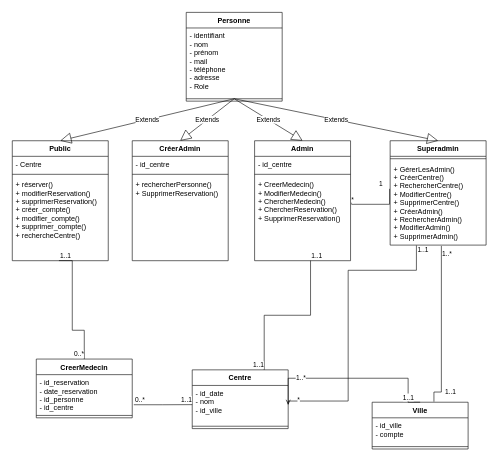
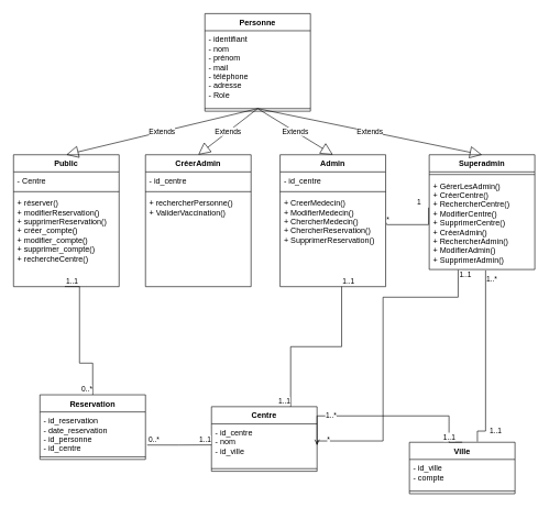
  <mxCell id="0" />
  <mxCell id="1" parent="0" />
  <mxCell id="2" value="Centre" style="swimlane;fontStyle=1;align=center;verticalAlign=top;childLayout=stackLayout;horizontal=1;startSize=26;horizontalStack=0;resizeParent=1;resizeParentMax=0;resizeLast=0;collapsible=1;marginBottom=0;" vertex="1" parent="1"><mxGeometry x="320" y="616" width="160" height="98" as="geometry" /></mxCell>
- <mxCell id="3" value="- id_date&#10;- nom&#10;- id_ville" style="text;strokeColor=none;fillColor=none;align=left;verticalAlign=top;spacingLeft=4;spacingRight=4;overflow=hidden;rotatable=0;points=[[0,0.5],[1,0.5]];portConstraint=eastwest;" vertex="1" parent="2"><mxGeometry y="26" width="160" height="64" as="geometry" /></mxCell>
+ <mxCell id="3" value="- id_centre&#10;- nom&#10;- id_ville" style="text;strokeColor=none;fillColor=none;align=left;verticalAlign=top;spacingLeft=4;spacingRight=4;overflow=hidden;rotatable=0;points=[[0,0.5],[1,0.5]];portConstraint=eastwest;" vertex="1" parent="2"><mxGeometry y="26" width="160" height="64" as="geometry" /></mxCell>
  <mxCell id="4" value="" style="line;strokeWidth=1;fillColor=none;align=left;verticalAlign=middle;spacingTop=-1;spacingLeft=3;spacingRight=3;rotatable=0;labelPosition=right;points=[];portConstraint=eastwest;strokeColor=inherit;" vertex="1" parent="2"><mxGeometry y="90" width="160" height="8" as="geometry" /></mxCell>
  <mxCell id="5" value="Personne" style="swimlane;fontStyle=1;align=center;verticalAlign=top;childLayout=stackLayout;horizontal=1;startSize=26;horizontalStack=0;resizeParent=1;resizeParentMax=0;resizeLast=0;collapsible=1;marginBottom=0;" vertex="1" parent="1"><mxGeometry x="310" y="20" width="160" height="148" as="geometry" /></mxCell>
  <mxCell id="6" value="- identifiant&#10;- nom&#10;- prénom&#10;- mail&#10;- téléphone&#10;- adresse&#10;- Role" style="text;strokeColor=none;fillColor=none;align=left;verticalAlign=top;spacingLeft=4;spacingRight=4;overflow=hidden;rotatable=0;points=[[0,0.5],[1,0.5]];portConstraint=eastwest;" vertex="1" parent="5"><mxGeometry y="26" width="160" height="114" as="geometry" /></mxCell>
  <mxCell id="7" value="" style="line;strokeWidth=1;fillColor=none;align=left;verticalAlign=middle;spacingTop=-1;spacingLeft=3;spacingRight=3;rotatable=0;labelPosition=right;points=[];portConstraint=eastwest;strokeColor=inherit;" vertex="1" parent="5"><mxGeometry y="140" width="160" height="8" as="geometry" /></mxCell>
  <mxCell id="8" value="Ville" style="swimlane;fontStyle=1;align=center;verticalAlign=top;childLayout=stackLayout;horizontal=1;startSize=26;horizontalStack=0;resizeParent=1;resizeParentMax=0;resizeLast=0;collapsible=1;marginBottom=0;" vertex="1" parent="1"><mxGeometry x="620" y="670" width="160" height="78" as="geometry" /></mxCell>
  <mxCell id="9" value="- id_ville&#10;- compte" style="text;strokeColor=none;fillColor=none;align=left;verticalAlign=top;spacingLeft=4;spacingRight=4;overflow=hidden;rotatable=0;points=[[0,0.5],[1,0.5]];portConstraint=eastwest;" vertex="1" parent="8"><mxGeometry y="26" width="160" height="44" as="geometry" /></mxCell>
  <mxCell id="10" value="" style="line;strokeWidth=1;fillColor=none;align=left;verticalAlign=middle;spacingTop=-1;spacingLeft=3;spacingRight=3;rotatable=0;labelPosition=right;points=[];portConstraint=eastwest;strokeColor=inherit;" vertex="1" parent="8"><mxGeometry y="70" width="160" height="8" as="geometry" /></mxCell>
  <mxCell id="11" value="Public" style="swimlane;fontStyle=1;align=center;verticalAlign=top;childLayout=stackLayout;horizontal=1;startSize=26;horizontalStack=0;resizeParent=1;resizeParentMax=0;resizeLast=0;collapsible=1;marginBottom=0;" vertex="1" parent="1"><mxGeometry x="20" y="234" width="160" height="200" as="geometry" /></mxCell>
  <mxCell id="12" value="- Centre&#10;" style="text;strokeColor=none;fillColor=none;align=left;verticalAlign=top;spacingLeft=4;spacingRight=4;overflow=hidden;rotatable=0;points=[[0,0.5],[1,0.5]];portConstraint=eastwest;" vertex="1" parent="11"><mxGeometry y="26" width="160" height="26" as="geometry" /></mxCell>
  <mxCell id="13" value="" style="line;strokeWidth=1;fillColor=none;align=left;verticalAlign=middle;spacingTop=-1;spacingLeft=3;spacingRight=3;rotatable=0;labelPosition=right;points=[];portConstraint=eastwest;strokeColor=inherit;" vertex="1" parent="11"><mxGeometry y="52" width="160" height="8" as="geometry" /></mxCell>
  <mxCell id="14" value="+ réserver()&#10;+ modifierReservation()&#10;+ supprimerReservation()&#10;+ créer_compte()&#10;+ modifier_compte()&#10;+ supprimer_compte()&#10;+ rechercheCentre()&#10;" style="text;strokeColor=none;fillColor=none;align=left;verticalAlign=top;spacingLeft=4;spacingRight=4;overflow=hidden;rotatable=0;points=[[0,0.5],[1,0.5]];portConstraint=eastwest;" vertex="1" parent="11"><mxGeometry y="60" width="160" height="140" as="geometry" /></mxCell>
  <mxCell id="15" value="Extends" style="endArrow=block;endSize=16;endFill=0;html=1;rounded=0;entryX=0.5;entryY=0;entryDx=0;entryDy=0;" edge="1" parent="1" target="11"><mxGeometry width="160" relative="1" as="geometry"><mxPoint x="390" y="164" as="sourcePoint" /><mxPoint x="240" y="184" as="targetPoint" /></mxGeometry></mxCell>
  <mxCell id="16" value="CréerAdmin" style="swimlane;fontStyle=1;align=center;verticalAlign=top;childLayout=stackLayout;horizontal=1;startSize=26;horizontalStack=0;resizeParent=1;resizeParentMax=0;resizeLast=0;collapsible=1;marginBottom=0;" vertex="1" parent="1"><mxGeometry x="220" y="234" width="160" height="200" as="geometry" /></mxCell>
  <mxCell id="17" value="- id_centre" style="text;strokeColor=none;fillColor=none;align=left;verticalAlign=top;spacingLeft=4;spacingRight=4;overflow=hidden;rotatable=0;points=[[0,0.5],[1,0.5]];portConstraint=eastwest;" vertex="1" parent="16"><mxGeometry y="26" width="160" height="26" as="geometry" /></mxCell>
  <mxCell id="18" value="" style="line;strokeWidth=1;fillColor=none;align=left;verticalAlign=middle;spacingTop=-1;spacingLeft=3;spacingRight=3;rotatable=0;labelPosition=right;points=[];portConstraint=eastwest;strokeColor=inherit;" vertex="1" parent="16"><mxGeometry y="52" width="160" height="8" as="geometry" /></mxCell>
- <mxCell id="19" value="+ rechercherPersonne()&#10;+ SupprimerReservation()" style="text;strokeColor=none;fillColor=none;align=left;verticalAlign=top;spacingLeft=4;spacingRight=4;overflow=hidden;rotatable=0;points=[[0,0.5],[1,0.5]];portConstraint=eastwest;" vertex="1" parent="16"><mxGeometry y="60" width="160" height="140" as="geometry" /></mxCell>
+ <mxCell id="19" value="+ rechercherPersonne()&#10;+ ValiderVaccination()" style="text;strokeColor=none;fillColor=none;align=left;verticalAlign=top;spacingLeft=4;spacingRight=4;overflow=hidden;rotatable=0;points=[[0,0.5],[1,0.5]];portConstraint=eastwest;" vertex="1" parent="16"><mxGeometry y="60" width="160" height="140" as="geometry" /></mxCell>
  <mxCell id="20" value="Admin" style="swimlane;fontStyle=1;align=center;verticalAlign=top;childLayout=stackLayout;horizontal=1;startSize=26;horizontalStack=0;resizeParent=1;resizeParentMax=0;resizeLast=0;collapsible=1;marginBottom=0;" vertex="1" parent="1"><mxGeometry x="424" y="234" width="160" height="200" as="geometry" /></mxCell>
  <mxCell id="21" value="- id_centre" style="text;strokeColor=none;fillColor=none;align=left;verticalAlign=top;spacingLeft=4;spacingRight=4;overflow=hidden;rotatable=0;points=[[0,0.5],[1,0.5]];portConstraint=eastwest;" vertex="1" parent="20"><mxGeometry y="26" width="160" height="26" as="geometry" /></mxCell>
  <mxCell id="22" value="" style="line;strokeWidth=1;fillColor=none;align=left;verticalAlign=middle;spacingTop=-1;spacingLeft=3;spacingRight=3;rotatable=0;labelPosition=right;points=[];portConstraint=eastwest;strokeColor=inherit;" vertex="1" parent="20"><mxGeometry y="52" width="160" height="8" as="geometry" /></mxCell>
  <mxCell id="23" value="+ CreerMedecin()&#10;+ ModifierMedecin()&#10;+ ChercherMedecin()&#10;+ ChercherReservation()&#10;+ SupprimerReservation()" style="text;strokeColor=none;fillColor=none;align=left;verticalAlign=top;spacingLeft=4;spacingRight=4;overflow=hidden;rotatable=0;points=[[0,0.5],[1,0.5]];portConstraint=eastwest;" vertex="1" parent="20"><mxGeometry y="60" width="160" height="140" as="geometry" /></mxCell>
  <mxCell id="24" value="Superadmin" style="swimlane;fontStyle=1;align=center;verticalAlign=top;childLayout=stackLayout;horizontal=1;startSize=26;horizontalStack=0;resizeParent=1;resizeParentMax=0;resizeLast=0;collapsible=1;marginBottom=0;" vertex="1" parent="1"><mxGeometry x="650" y="234" width="160" height="174" as="geometry" /></mxCell>
  <mxCell id="25" value="" style="line;strokeWidth=1;fillColor=none;align=left;verticalAlign=middle;spacingTop=-1;spacingLeft=3;spacingRight=3;rotatable=0;labelPosition=right;points=[];portConstraint=eastwest;strokeColor=inherit;" vertex="1" parent="24"><mxGeometry y="26" width="160" height="8" as="geometry" /></mxCell>
  <mxCell id="26" value="+ GérerLesAdmin()&#10;+ CréerCentre()&#10;+ RechercherCentre()&#10;+ ModifierCentre()&#10;+ SupprimerCentre()&#10;+ CréerAdmin()&#10;+ RechercherAdmin()&#10;+ ModifierAdmin()&#10;+ SupprimerAdmin()" style="text;strokeColor=none;fillColor=none;align=left;verticalAlign=top;spacingLeft=4;spacingRight=4;overflow=hidden;rotatable=0;points=[[0,0.5],[1,0.5]];portConstraint=eastwest;" vertex="1" parent="24"><mxGeometry y="34" width="160" height="140" as="geometry" /></mxCell>
  <mxCell id="27" value="Extends" style="endArrow=block;endSize=16;endFill=0;html=1;rounded=0;entryX=0.5;entryY=0;entryDx=0;entryDy=0;" edge="1" parent="1" target="24"><mxGeometry width="160" relative="1" as="geometry"><mxPoint x="390" y="164" as="sourcePoint" /><mxPoint x="340" y="264" as="targetPoint" /></mxGeometry></mxCell>
  <mxCell id="28" value="Extends" style="endArrow=block;endSize=16;endFill=0;html=1;rounded=0;entryX=0.5;entryY=0;entryDx=0;entryDy=0;" edge="1" parent="1" target="20"><mxGeometry width="160" relative="1" as="geometry"><mxPoint x="390" y="164" as="sourcePoint" /><mxPoint x="680" y="324" as="targetPoint" /></mxGeometry></mxCell>
  <mxCell id="29" value="Extends" style="endArrow=block;endSize=16;endFill=0;html=1;rounded=0;entryX=0.5;entryY=0;entryDx=0;entryDy=0;" edge="1" parent="1" target="16"><mxGeometry width="160" relative="1" as="geometry"><mxPoint x="390" y="164" as="sourcePoint" /><mxPoint x="340" y="264" as="targetPoint" /></mxGeometry></mxCell>
- <mxCell id="30" value="CreerMedecin" style="swimlane;fontStyle=1;align=center;verticalAlign=top;childLayout=stackLayout;horizontal=1;startSize=26;horizontalStack=0;resizeParent=1;resizeParentMax=0;resizeLast=0;collapsible=1;marginBottom=0;" vertex="1" parent="1"><mxGeometry x="60" y="598" width="160" height="98" as="geometry" /></mxCell>
+ <mxCell id="30" value="Reservation" style="swimlane;fontStyle=1;align=center;verticalAlign=top;childLayout=stackLayout;horizontal=1;startSize=26;horizontalStack=0;resizeParent=1;resizeParentMax=0;resizeLast=0;collapsible=1;marginBottom=0;" vertex="1" parent="1"><mxGeometry x="60" y="598" width="160" height="98" as="geometry" /></mxCell>
  <mxCell id="31" value="- id_reservation&#10;- date_reservation&#10;- id_personne&#10;- id_centre&#10;" style="text;strokeColor=none;fillColor=none;align=left;verticalAlign=top;spacingLeft=4;spacingRight=4;overflow=hidden;rotatable=0;points=[[0,0.5],[1,0.5]];portConstraint=eastwest;" vertex="1" parent="30"><mxGeometry y="26" width="160" height="64" as="geometry" /></mxCell>
  <mxCell id="32" value="" style="line;strokeWidth=1;fillColor=none;align=left;verticalAlign=middle;spacingTop=-1;spacingLeft=3;spacingRight=3;rotatable=0;labelPosition=right;points=[];portConstraint=eastwest;strokeColor=inherit;" vertex="1" parent="30"><mxGeometry y="90" width="160" height="8" as="geometry" /></mxCell>
  <mxCell id="33" value="" style="endArrow=open;html=1;edgeStyle=orthogonalEdgeStyle;rounded=0;entryX=1;entryY=0.5;entryDx=0;entryDy=0;exitX=0.5;exitY=0;exitDx=0;exitDy=0;" edge="1" parent="1" source="8" target="3"><mxGeometry relative="1" as="geometry"><mxPoint x="383" y="443.86" as="sourcePoint" /><mxPoint x="460" y="566" as="targetPoint" /><Array as="points"><mxPoint x="680" y="630" /><mxPoint x="480" y="630" /></Array></mxGeometry></mxCell>
  <mxCell id="34" value="1..1" style="edgeLabel;resizable=0;html=1;align=left;verticalAlign=bottom;" connectable="0" vertex="1" parent="33"><mxGeometry x="-1" relative="1" as="geometry"><mxPoint x="40" y="-10" as="offset" /></mxGeometry></mxCell>
  <mxCell id="35" value="1..*" style="edgeLabel;resizable=0;html=1;align=right;verticalAlign=bottom;" connectable="0" vertex="1" parent="33"><mxGeometry x="1" relative="1" as="geometry"><mxPoint x="30" y="-36" as="offset" /></mxGeometry></mxCell>
  <mxCell id="36" value="" style="endArrow=none;html=1;edgeStyle=orthogonalEdgeStyle;rounded=0;exitX=0.583;exitY=0.999;exitDx=0;exitDy=0;exitPerimeter=0;entryX=0.75;entryY=0;entryDx=0;entryDy=0;" edge="1" parent="1" source="23" target="2"><mxGeometry relative="1" as="geometry"><mxPoint x="383" y="443.86" as="sourcePoint" /><mxPoint x="481" y="550" as="targetPoint" /></mxGeometry></mxCell>
  <mxCell id="37" value="1..1" style="edgeLabel;resizable=0;html=1;align=left;verticalAlign=bottom;" connectable="0" vertex="1" parent="36"><mxGeometry x="-1" relative="1" as="geometry" /></mxCell>
  <mxCell id="38" value="1..1" style="edgeLabel;resizable=0;html=1;align=right;verticalAlign=bottom;" connectable="0" vertex="1" parent="36"><mxGeometry x="1" relative="1" as="geometry" /></mxCell>
  <mxCell id="39" value="" style="endArrow=none;html=1;edgeStyle=orthogonalEdgeStyle;rounded=0;entryX=0.5;entryY=0;entryDx=0;entryDy=0;exitX=0.486;exitY=0.999;exitDx=0;exitDy=0;exitPerimeter=0;" edge="1" parent="1" source="14" target="30"><mxGeometry relative="1" as="geometry"><mxPoint x="190" y="460" as="sourcePoint" /><mxPoint x="470" y="576" as="targetPoint" /><Array as="points"><mxPoint x="120" y="434" /><mxPoint x="120" y="550" /><mxPoint x="140" y="550" /></Array></mxGeometry></mxCell>
  <mxCell id="40" value="1..1" style="edgeLabel;resizable=0;html=1;align=left;verticalAlign=bottom;" connectable="0" vertex="1" parent="39"><mxGeometry x="-1" relative="1" as="geometry" /></mxCell>
  <mxCell id="41" value="0..*" style="edgeLabel;resizable=0;html=1;align=right;verticalAlign=bottom;" connectable="0" vertex="1" parent="39"><mxGeometry x="1" relative="1" as="geometry" /></mxCell>
  <mxCell id="42" value="" style="endArrow=none;html=1;edgeStyle=orthogonalEdgeStyle;rounded=0;exitX=1.016;exitY=0.784;exitDx=0;exitDy=0;exitPerimeter=0;entryX=0;entryY=0.5;entryDx=0;entryDy=0;" edge="1" parent="1" source="31" target="3"><mxGeometry relative="1" as="geometry"><mxPoint x="403" y="463.86" as="sourcePoint" /><mxPoint x="350" y="530" as="targetPoint" /></mxGeometry></mxCell>
  <mxCell id="43" value="0..*" style="edgeLabel;resizable=0;html=1;align=left;verticalAlign=bottom;" connectable="0" vertex="1" parent="42"><mxGeometry x="-1" relative="1" as="geometry" /></mxCell>
  <mxCell id="44" value="1..1" style="edgeLabel;resizable=0;html=1;align=right;verticalAlign=bottom;" connectable="0" vertex="1" parent="42"><mxGeometry x="1" relative="1" as="geometry" /></mxCell>
  <mxCell id="45" value="" style="endArrow=none;html=1;edgeStyle=orthogonalEdgeStyle;rounded=0;exitX=0.534;exitY=1.01;exitDx=0;exitDy=0;exitPerimeter=0;entryX=0.644;entryY=-0.012;entryDx=0;entryDy=0;entryPerimeter=0;" edge="1" parent="1" source="26" target="8"><mxGeometry relative="1" as="geometry"><mxPoint x="630" y="474.5" as="sourcePoint" /><mxPoint x="715" y="580" as="targetPoint" /><Array as="points"><mxPoint x="735" y="653" /><mxPoint x="723" y="653" /></Array></mxGeometry></mxCell>
  <mxCell id="46" value="1..*" style="edgeLabel;resizable=0;html=1;align=left;verticalAlign=bottom;" connectable="0" vertex="1" parent="45"><mxGeometry x="-1" relative="1" as="geometry"><mxPoint y="21" as="offset" /></mxGeometry></mxCell>
  <mxCell id="47" value="1..1" style="edgeLabel;resizable=0;html=1;align=right;verticalAlign=bottom;" connectable="0" vertex="1" parent="45"><mxGeometry x="1" relative="1" as="geometry"><mxPoint x="-33" y="1" as="offset" /></mxGeometry></mxCell>
  <mxCell id="48" value="" style="endArrow=none;html=1;edgeStyle=orthogonalEdgeStyle;rounded=0;entryX=1;entryY=0.5;entryDx=0;entryDy=0;exitX=0.274;exitY=1.004;exitDx=0;exitDy=0;exitPerimeter=0;" edge="1" parent="1" source="26" target="3"><mxGeometry relative="1" as="geometry"><mxPoint x="423" y="483.86" as="sourcePoint" /><mxPoint x="500" y="606" as="targetPoint" /><Array as="points"><mxPoint x="694" y="450" /><mxPoint x="580" y="450" /><mxPoint x="580" y="668" /><mxPoint x="480" y="668" /></Array></mxGeometry></mxCell>
  <mxCell id="49" value="1..1" style="edgeLabel;resizable=0;html=1;align=left;verticalAlign=bottom;" connectable="0" vertex="1" parent="48"><mxGeometry x="-1" relative="1" as="geometry"><mxPoint y="15" as="offset" /></mxGeometry></mxCell>
  <mxCell id="50" value="*" style="edgeLabel;resizable=0;html=1;align=right;verticalAlign=bottom;" connectable="0" vertex="1" parent="48"><mxGeometry x="1" relative="1" as="geometry"><mxPoint x="20" as="offset" /></mxGeometry></mxCell>
  <mxCell id="51" value="" style="endArrow=none;html=1;edgeStyle=orthogonalEdgeStyle;rounded=0;entryX=1.011;entryY=0.307;entryDx=0;entryDy=0;exitX=-0.006;exitY=0.33;exitDx=0;exitDy=0;exitPerimeter=0;entryPerimeter=0;" edge="1" parent="1" source="26" target="23"><mxGeometry relative="1" as="geometry"><mxPoint x="510" y="480" as="sourcePoint" /><mxPoint x="510" y="616" as="targetPoint" /><Array as="points"><mxPoint x="586" y="340" /></Array></mxGeometry></mxCell>
  <mxCell id="52" value="1" style="edgeLabel;resizable=0;html=1;align=left;verticalAlign=bottom;" connectable="0" vertex="1" parent="51"><mxGeometry x="-1" relative="1" as="geometry"><mxPoint x="-19" as="offset" /></mxGeometry></mxCell>
  <mxCell id="53" value="*" style="edgeLabel;resizable=0;html=1;align=right;verticalAlign=bottom;" connectable="0" vertex="1" parent="51"><mxGeometry x="1" relative="1" as="geometry"><mxPoint x="4" y="3" as="offset" /></mxGeometry></mxCell>
